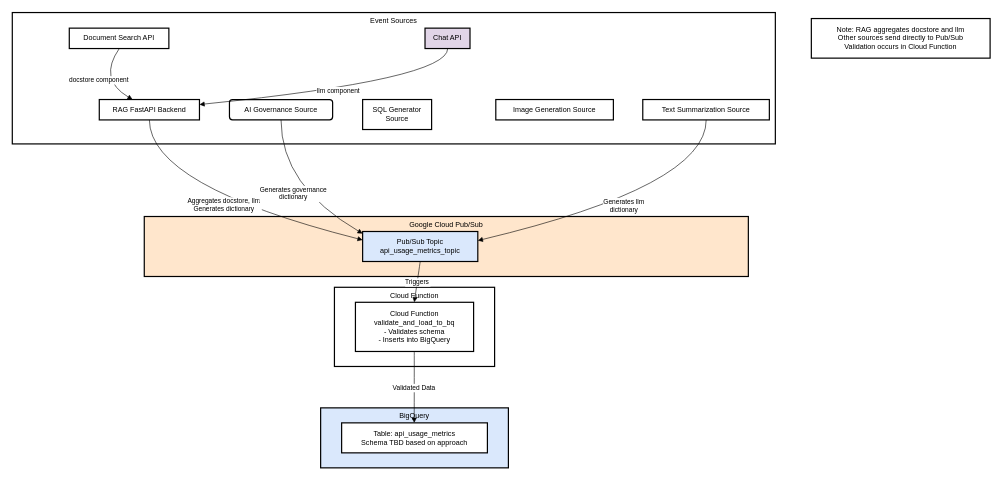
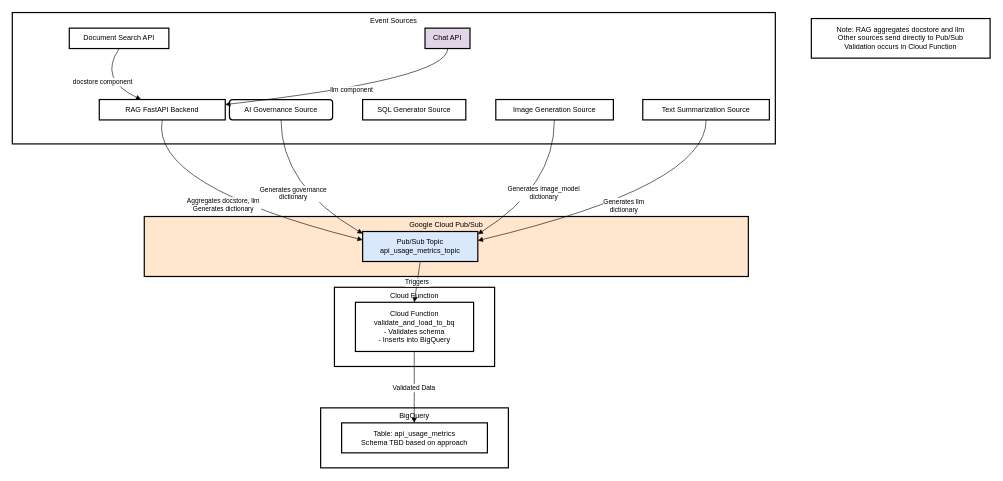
  <mxCell id="0" />
  <mxCell id="1" parent="0" />
- <mxCell id="2" value="BigQuery" style="whiteSpace=wrap;strokeWidth=2;verticalAlign=top;fillColor=#dae8fc;" vertex="1" parent="1"><mxGeometry x="534" y="679" width="313" height="100" as="geometry" /></mxCell>
+ <mxCell id="2" value="BigQuery" style="whiteSpace=wrap;strokeWidth=2;verticalAlign=top;" vertex="1" parent="1"><mxGeometry x="534" y="679" width="313" height="100" as="geometry" /></mxCell>
  <mxCell id="3" value="Table: api_usage_metrics&#10;Schema TBD based on approach" style="whiteSpace=wrap;strokeWidth=2;" vertex="1" parent="1"><mxGeometry x="569" y="704" width="243" height="50" as="geometry" /></mxCell>
  <mxCell id="4" value="Cloud Function" style="whiteSpace=wrap;strokeWidth=2;verticalAlign=top;" vertex="1" parent="1"><mxGeometry x="557" y="478" width="267" height="132" as="geometry" /></mxCell>
  <mxCell id="5" value="Cloud Function&#10;validate_and_load_to_bq&#10;- Validates schema&#10;- Inserts into BigQuery" style="whiteSpace=wrap;strokeWidth=2;" vertex="1" parent="1"><mxGeometry x="592" y="503" width="197" height="82" as="geometry" /></mxCell>
  <mxCell id="6" value="Google Cloud Pub/Sub" style="whiteSpace=wrap;strokeWidth=2;verticalAlign=top;fillColor=#ffe6cc;" vertex="1" parent="1"><mxGeometry x="240" y="360" width="1007" height="100" as="geometry" /></mxCell>
  <mxCell id="7" value="Pub/Sub Topic&#10;api_usage_metrics_topic" style="whiteSpace=wrap;strokeWidth=2;fillColor=#dae8fc;" vertex="1" parent="1"><mxGeometry x="604" y="385" width="192" height="50" as="geometry" /></mxCell>
  <mxCell id="8" value="Event Sources" style="whiteSpace=wrap;strokeWidth=2;verticalAlign=top;" vertex="1" parent="1"><mxGeometry x="20" y="20" width="1272" height="219" as="geometry" /></mxCell>
  <mxCell id="9" value="Document Search API" style="whiteSpace=wrap;strokeWidth=2;" vertex="1" parent="1"><mxGeometry x="115" y="46" width="166" height="34" as="geometry" /></mxCell>
  <mxCell id="10" value="Chat API" style="whiteSpace=wrap;strokeWidth=2;fillColor=#e1d5e7;" vertex="1" parent="1"><mxGeometry x="708" y="46" width="75" height="34" as="geometry" /></mxCell>
- <mxCell id="11" value="RAG FastAPI Backend" style="whiteSpace=wrap;strokeWidth=2;" vertex="1" parent="1"><mxGeometry x="165" y="165" width="167" height="34" as="geometry" /></mxCell>
+ <mxCell id="11" value="RAG FastAPI Backend" style="whiteSpace=wrap;strokeWidth=2;" vertex="1" parent="1"><mxGeometry x="165" y="165" width="210" height="34" as="geometry" /></mxCell>
  <mxCell id="12" value="AI Governance Source" style="whiteSpace=wrap;strokeWidth=2;rounded=1;" vertex="1" parent="1"><mxGeometry x="382" y="165" width="172" height="34" as="geometry" /></mxCell>
- <mxCell id="13" value="SQL Generator Source" style="whiteSpace=wrap;strokeWidth=2;" vertex="1" parent="1"><mxGeometry x="604" y="165" width="115" height="50" as="geometry" /></mxCell>
+ <mxCell id="13" value="SQL Generator Source" style="whiteSpace=wrap;strokeWidth=2;" vertex="1" parent="1"><mxGeometry x="604" y="165" width="172" height="34" as="geometry" /></mxCell>
  <mxCell id="14" value="Image Generation Source" style="whiteSpace=wrap;strokeWidth=2;" vertex="1" parent="1"><mxGeometry x="826" y="165" width="196" height="34" as="geometry" /></mxCell>
  <mxCell id="15" value="Text Summarization Source" style="whiteSpace=wrap;strokeWidth=2;" vertex="1" parent="1"><mxGeometry x="1071" y="165" width="211" height="34" as="geometry" /></mxCell>
  <mxCell id="16" value="Note: RAG aggregates docstore and llm&#10;Other sources send directly to Pub/Sub&#10;Validation occurs in Cloud Function" style="whiteSpace=wrap;strokeWidth=2;" vertex="1" parent="1"><mxGeometry x="1352" y="30" width="298" height="66" as="geometry" /></mxCell>
  <mxCell id="17" value="docstore component" style="curved=1;startArrow=none;endArrow=block;exitX=0.502;exitY=1;entryX=0.332;entryY=0;rounded=0;" edge="1" parent="1" source="9" target="11"><mxGeometry relative="1" as="geometry"><Array as="points"><mxPoint x="163" y="131" /></Array></mxGeometry></mxCell>
  <mxCell id="18" value="llm component" style="curved=1;startArrow=none;endArrow=block;exitX=0.504;exitY=1;entryX=0.999;entryY=0.246;rounded=0;" edge="1" parent="1" source="10" target="11"><mxGeometry relative="1" as="geometry"><Array as="points"><mxPoint x="746" y="131" /></Array></mxGeometry></mxCell>
  <mxCell id="19" value="Aggregates docstore, llm&#10;Generates dictionary" style="curved=1;startArrow=none;endArrow=block;exitX=0.5;exitY=1;entryX=-0.001;entryY=0.282;rounded=0;" edge="1" parent="1" source="11" target="7"><mxGeometry relative="1" as="geometry"><Array as="points"><mxPoint x="249" y="309" /></Array></mxGeometry></mxCell>
  <mxCell id="20" value="Generates governance&#10;dictionary" style="curved=1;startArrow=none;endArrow=block;exitX=0.5;exitY=1;entryX=-0.001;entryY=0.067;rounded=0;" edge="1" parent="1" source="12" target="7"><mxGeometry relative="1" as="geometry"><Array as="points"><mxPoint x="468" y="309" /></Array></mxGeometry></mxCell>
+ <mxCell id="21" value="Generates image_model&#10;dictionary" style="curved=1;startArrow=none;endArrow=block;exitX=0.498;exitY=1;entryX=1.001;entryY=0.088;rounded=0;" edge="1" parent="1" source="14" target="7"><mxGeometry relative="1" as="geometry"><Array as="points"><mxPoint x="924" y="309" /></Array></mxGeometry></mxCell>
  <mxCell id="22" value="Generates llm&#10;dictionary" style="curved=1;startArrow=none;endArrow=block;exitX=0.501;exitY=1;entryX=1.001;entryY=0.302;rounded=0;" edge="1" parent="1" source="15" target="7"><mxGeometry relative="1" as="geometry"><Array as="points"><mxPoint x="1177" y="309" /></Array></mxGeometry></mxCell>
  <mxCell id="23" value="Triggers" style="curved=1;startArrow=none;endArrow=block;exitX=0.5;exitY=1;entryX=0.498;entryY=0;rounded=0;" edge="1" parent="1" source="7" target="5"><mxGeometry relative="1" as="geometry"><Array as="points" /></mxGeometry></mxCell>
  <mxCell id="24" value="Validated Data" style="curved=1;startArrow=none;endArrow=block;exitX=0.498;exitY=1;entryX=0.498;entryY=0;rounded=0;" edge="1" parent="1" source="5" target="3"><mxGeometry relative="1" as="geometry"><Array as="points" /></mxGeometry></mxCell>
